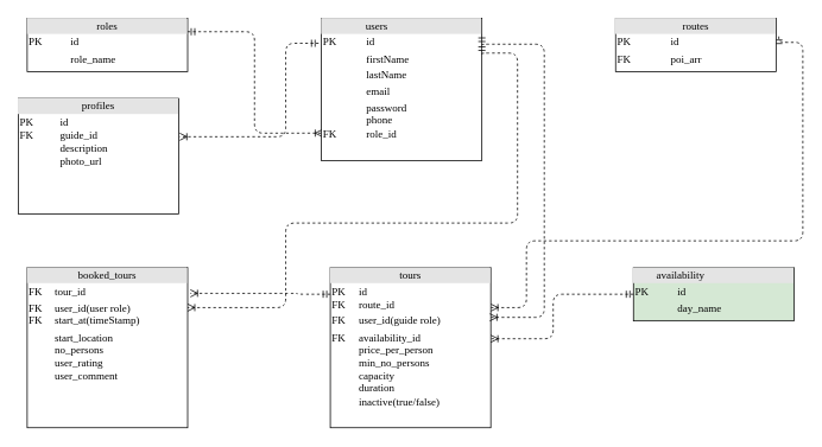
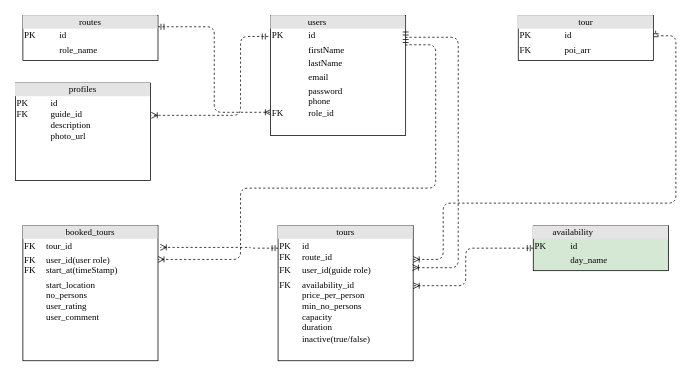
  <mxCell id="0" />
  <mxCell id="1" parent="0" />
- <mxCell id="2" value="&lt;div style=&quot;text-align: center ; box-sizing: border-box ; width: 100% ; background: rgb(228 , 228 , 228) ; padding: 2px&quot;&gt;roles&lt;/div&gt;&lt;table style=&quot;width: 100% ; font-size: 1em&quot; cellpadding=&quot;2&quot; cellspacing=&quot;0&quot;&gt;&lt;tbody&gt;&lt;tr&gt;&lt;td&gt;PK&lt;/td&gt;&lt;td&gt;id&lt;/td&gt;&lt;/tr&gt;&lt;tr&gt;&lt;td&gt;&lt;br&gt;&lt;/td&gt;&lt;td&gt;role_name&lt;/td&gt;&lt;/tr&gt;&lt;tr&gt;&lt;td&gt;&lt;/td&gt;&lt;td&gt;&lt;br&gt;&lt;br&gt;&lt;/td&gt;&lt;/tr&gt;&lt;/tbody&gt;&lt;/table&gt;" style="verticalAlign=top;align=left;overflow=fill;html=1;rounded=0;shadow=0;comic=0;labelBackgroundColor=none;strokeWidth=1;fontFamily=Verdana;fontSize=12" parent="1" vertex="1"><mxGeometry x="30" y="20" width="180" height="60" as="geometry" /></mxCell>
+ <mxCell id="2" value="&lt;div style=&quot;text-align: center ; box-sizing: border-box ; width: 100% ; background: rgb(228 , 228 , 228) ; padding: 2px&quot;&gt;routes&lt;/div&gt;&lt;table style=&quot;width: 100% ; font-size: 1em&quot; cellpadding=&quot;2&quot; cellspacing=&quot;0&quot;&gt;&lt;tbody&gt;&lt;tr&gt;&lt;td&gt;PK&lt;/td&gt;&lt;td&gt;id&lt;/td&gt;&lt;/tr&gt;&lt;tr&gt;&lt;td&gt;&lt;br&gt;&lt;/td&gt;&lt;td&gt;role_name&lt;/td&gt;&lt;/tr&gt;&lt;tr&gt;&lt;td&gt;&lt;/td&gt;&lt;td&gt;&lt;br&gt;&lt;br&gt;&lt;/td&gt;&lt;/tr&gt;&lt;/tbody&gt;&lt;/table&gt;" style="verticalAlign=top;align=left;overflow=fill;html=1;rounded=0;shadow=0;comic=0;labelBackgroundColor=none;strokeWidth=1;fontFamily=Verdana;fontSize=12" parent="1" vertex="1"><mxGeometry x="30" y="20" width="180" height="60" as="geometry" /></mxCell>
  <mxCell id="3" style="edgeStyle=orthogonalEdgeStyle;html=1;dashed=1;labelBackgroundColor=none;startArrow=ERmandOne;endArrow=ERoneToMany;fontFamily=Verdana;fontSize=12;align=left;exitX=1;exitY=0.25;exitDx=0;exitDy=0;entryX=0.006;entryY=0.806;entryDx=0;entryDy=0;entryPerimeter=0;" parent="1" source="2" target="5" edge="1"><mxGeometry relative="1" as="geometry"><mxPoint x="210" y="53" as="sourcePoint" /><mxPoint x="160" y="210" as="targetPoint" /></mxGeometry></mxCell>
  <mxCell id="4" style="edgeStyle=orthogonalEdgeStyle;html=1;dashed=1;labelBackgroundColor=none;startArrow=ERmandOne;endArrow=ERoneToMany;fontFamily=Verdana;fontSize=12;align=left;entryX=1;entryY=0.25;entryDx=0;entryDy=0;exitX=1.017;exitY=0.338;exitDx=0;exitDy=0;exitPerimeter=0;" parent="1" source="9" target="6" edge="1"><mxGeometry relative="1" as="geometry"><mxPoint x="530" y="20" as="sourcePoint" /><Array as="points"><mxPoint x="900" y="47" /><mxPoint x="900" y="270" /><mxPoint x="590" y="270" /><mxPoint x="590" y="345" /></Array></mxGeometry></mxCell>
  <mxCell id="5" value="&lt;div style=&quot;box-sizing: border-box ; width: 100% ; background: #e4e4e4 ; padding: 2px&quot;&gt;&lt;span style=&quot;white-space: pre&quot;&gt;&#09;&lt;/span&gt;&lt;span style=&quot;white-space: pre&quot;&gt;&#09;&lt;/span&gt;users&lt;/div&gt;&lt;table style=&quot;width: 100% ; font-size: 1em&quot; cellpadding=&quot;2&quot; cellspacing=&quot;0&quot;&gt;&lt;tbody&gt;&lt;tr&gt;&lt;td&gt;PK&lt;/td&gt;&lt;td&gt;id&lt;/td&gt;&lt;/tr&gt;&lt;tr&gt;&lt;td&gt;&lt;br&gt;&lt;/td&gt;&lt;td&gt;firstName&lt;/td&gt;&lt;/tr&gt;&lt;tr&gt;&lt;td&gt;&lt;/td&gt;&lt;td&gt;lastName&lt;/td&gt;&lt;/tr&gt;&lt;tr&gt;&lt;td&gt;&lt;br&gt;&lt;/td&gt;&lt;td&gt;email&lt;br&gt;&lt;/td&gt;&lt;/tr&gt;&lt;tr&gt;&lt;td&gt;&lt;br&gt;&lt;br&gt;FK&lt;/td&gt;&lt;td&gt;password&lt;br&gt;phone&lt;br&gt;role_id&lt;/td&gt;&lt;/tr&gt;&lt;tr&gt;&lt;td&gt;&lt;br&gt;&lt;/td&gt;&lt;td&gt;&lt;br&gt;&lt;/td&gt;&lt;/tr&gt;&lt;/tbody&gt;&lt;/table&gt;" style="verticalAlign=top;align=left;overflow=fill;html=1;rounded=0;shadow=0;comic=0;labelBackgroundColor=none;strokeWidth=1;fontFamily=Verdana;fontSize=12" parent="1" vertex="1"><mxGeometry x="360" y="20" width="180" height="160" as="geometry" /></mxCell>
  <mxCell id="6" value="&lt;div style=&quot;text-align: center; box-sizing: border-box; width: 100%; background: rgb(228, 228, 228); padding: 2px;&quot;&gt;tours&lt;/div&gt;&lt;table style=&quot;width: 100% ; font-size: 1em&quot; cellpadding=&quot;2&quot; cellspacing=&quot;0&quot;&gt;&lt;tbody&gt;&lt;tr&gt;&lt;td&gt;PK&lt;br&gt;FK&lt;/td&gt;&lt;td&gt;id&lt;br&gt;route_id&lt;/td&gt;&lt;/tr&gt;&lt;tr&gt;&lt;td&gt;FK&lt;/td&gt;&lt;td&gt;user_id(guide role)&lt;/td&gt;&lt;/tr&gt;&lt;tr&gt;&lt;td&gt;FK&lt;br&gt;&lt;br&gt;&lt;br&gt;&lt;br&gt;&amp;nbsp;&lt;br&gt;&lt;br&gt;&lt;br&gt;&amp;nbsp; &amp;nbsp; &amp;nbsp;&lt;br&gt;&lt;br&gt;&lt;br&gt;&lt;/td&gt;&lt;td&gt;availability_id&lt;br&gt;price_per_person&lt;br&gt;min_no_persons&lt;br&gt;capacity&lt;br&gt;duration&lt;br&gt;inactive(true/false)&lt;br&gt;&lt;br&gt;&lt;br&gt;&lt;br&gt;&lt;br&gt;&lt;/td&gt;&lt;/tr&gt;&lt;/tbody&gt;&lt;/table&gt;" style="verticalAlign=top;align=left;overflow=fill;html=1;rounded=0;shadow=0;comic=0;labelBackgroundColor=none;strokeWidth=1;fontFamily=Verdana;fontSize=12" parent="1" vertex="1"><mxGeometry x="370" y="300" width="180" height="180" as="geometry" /></mxCell>
  <mxCell id="7" value="&lt;div style=&quot;box-sizing: border-box ; width: 100% ; background: #e4e4e4 ; padding: 2px&quot;&gt;&lt;span style=&quot;white-space: pre&quot;&gt;&#09;&lt;/span&gt;availability&lt;/div&gt;&lt;table style=&quot;width: 100% ; font-size: 1em&quot; cellpadding=&quot;2&quot; cellspacing=&quot;0&quot;&gt;&lt;tbody&gt;&lt;tr&gt;&lt;td&gt;PK&lt;/td&gt;&lt;td&gt;id&lt;/td&gt;&lt;/tr&gt;&lt;tr&gt;&lt;td&gt;&lt;br&gt;&lt;/td&gt;&lt;td&gt;day_name&lt;/td&gt;&lt;/tr&gt;&lt;tr&gt;&lt;td&gt;&lt;/td&gt;&lt;td&gt;&lt;br&gt;&lt;/td&gt;&lt;/tr&gt;&lt;/tbody&gt;&lt;/table&gt;" style="verticalAlign=top;align=left;overflow=fill;html=1;rounded=0;shadow=0;comic=0;labelBackgroundColor=none;strokeWidth=1;fontFamily=Verdana;fontSize=12;fillColor=#d5e8d4;" parent="1" vertex="1"><mxGeometry x="710" y="300" width="180" height="60" as="geometry" /></mxCell>
  <mxCell id="8" style="edgeStyle=orthogonalEdgeStyle;html=1;dashed=1;labelBackgroundColor=none;startArrow=ERmandOne;endArrow=ERoneToMany;fontFamily=Verdana;fontSize=12;align=left;exitX=0;exitY=0.5;exitDx=0;exitDy=0;" parent="1" source="7" edge="1"><mxGeometry relative="1" as="geometry"><mxPoint x="560" y="320" as="sourcePoint" /><Array as="points"><mxPoint x="620" y="330" /><mxPoint x="620" y="380" /></Array><mxPoint x="550" y="380" as="targetPoint" /></mxGeometry></mxCell>
- <mxCell id="9" value="&lt;div style=&quot;text-align: center; box-sizing: border-box; width: 100%; background: rgb(228, 228, 228); padding: 2px;&quot;&gt;&lt;span style=&quot;&quot;&gt;&#09;&lt;/span&gt;&lt;span style=&quot;&quot;&gt;&#09;&lt;/span&gt;routes&lt;/div&gt;&lt;table style=&quot;font-size: 1em; width: 180px;&quot; cellpadding=&quot;2&quot; cellspacing=&quot;0&quot;&gt;&lt;tbody&gt;&lt;tr&gt;&lt;td&gt;PK&lt;/td&gt;&lt;td&gt;id&lt;/td&gt;&lt;/tr&gt;&lt;tr&gt;&lt;td&gt;FK&lt;br&gt;&lt;/td&gt;&lt;td&gt;poi_arr&lt;br&gt;&lt;/td&gt;&lt;/tr&gt;&lt;/tbody&gt;&lt;/table&gt;&lt;table style=&quot;width: 100% ; font-size: 1em&quot; cellpadding=&quot;2&quot; cellspacing=&quot;0&quot;&gt;&lt;tbody&gt;&lt;/tbody&gt;&lt;/table&gt;" style="verticalAlign=top;align=left;overflow=fill;html=1;rounded=0;shadow=0;comic=0;labelBackgroundColor=none;strokeWidth=1;fontFamily=Verdana;fontSize=12" parent="1" vertex="1"><mxGeometry x="690" y="20" width="180" height="60" as="geometry" /></mxCell>
+ <mxCell id="9" value="&lt;div style=&quot;text-align: center; box-sizing: border-box; width: 100%; background: rgb(228, 228, 228); padding: 2px;&quot;&gt;&lt;span style=&quot;&quot;&gt;&#09;&lt;/span&gt;&lt;span style=&quot;&quot;&gt;&#09;&lt;/span&gt;tour&lt;/div&gt;&lt;table style=&quot;font-size: 1em; width: 180px;&quot; cellpadding=&quot;2&quot; cellspacing=&quot;0&quot;&gt;&lt;tbody&gt;&lt;tr&gt;&lt;td&gt;PK&lt;/td&gt;&lt;td&gt;id&lt;/td&gt;&lt;/tr&gt;&lt;tr&gt;&lt;td&gt;FK&lt;br&gt;&lt;/td&gt;&lt;td&gt;poi_arr&lt;br&gt;&lt;/td&gt;&lt;/tr&gt;&lt;/tbody&gt;&lt;/table&gt;&lt;table style=&quot;width: 100% ; font-size: 1em&quot; cellpadding=&quot;2&quot; cellspacing=&quot;0&quot;&gt;&lt;tbody&gt;&lt;/tbody&gt;&lt;/table&gt;" style="verticalAlign=top;align=left;overflow=fill;html=1;rounded=0;shadow=0;comic=0;labelBackgroundColor=none;strokeWidth=1;fontFamily=Verdana;fontSize=12" parent="1" vertex="1"><mxGeometry x="690" y="20" width="180" height="60" as="geometry" /></mxCell>
  <mxCell id="10" style="edgeStyle=orthogonalEdgeStyle;html=1;dashed=1;labelBackgroundColor=none;startArrow=ERmandOne;endArrow=ERoneToMany;fontFamily=Verdana;fontSize=12;align=left;entryX=0.994;entryY=0.311;entryDx=0;entryDy=0;entryPerimeter=0;" parent="1" target="6" edge="1"><mxGeometry relative="1" as="geometry"><mxPoint x="540" y="50" as="sourcePoint" /><mxPoint x="620" y="380" as="targetPoint" /><Array as="points"><mxPoint x="540" y="49" /><mxPoint x="610" y="49" /><mxPoint x="610" y="356" /></Array></mxGeometry></mxCell>
  <mxCell id="11" value="&lt;div style=&quot;text-align: center; box-sizing: border-box; width: 100%; background: rgb(228, 228, 228); padding: 2px;&quot;&gt;booked_tours&lt;/div&gt;&lt;table style=&quot;width: 100% ; font-size: 1em&quot; cellpadding=&quot;2&quot; cellspacing=&quot;0&quot;&gt;&lt;tbody&gt;&lt;tr&gt;&lt;td&gt;FK&lt;/td&gt;&lt;td&gt;tour_id&lt;/td&gt;&lt;/tr&gt;&lt;tr&gt;&lt;td&gt;FK&lt;br&gt;FK&lt;/td&gt;&lt;td&gt;user_id(user role)&lt;br&gt;start_at(timeStamp)&lt;/td&gt;&lt;/tr&gt;&lt;tr&gt;&lt;td&gt;&lt;/td&gt;&lt;td&gt;start_location&lt;br&gt;no_persons&lt;br&gt;user_rating&lt;br&gt;user_comment&lt;br&gt;&lt;br&gt;&lt;br&gt;&lt;br&gt;&lt;br&gt;&lt;br&gt;&lt;br&gt;&lt;br&gt;&lt;br&gt;&lt;br&gt;&lt;/td&gt;&lt;/tr&gt;&lt;/tbody&gt;&lt;/table&gt;" style="verticalAlign=top;align=left;overflow=fill;html=1;rounded=0;shadow=0;comic=0;labelBackgroundColor=none;strokeWidth=1;fontFamily=Verdana;fontSize=12" parent="1" vertex="1"><mxGeometry x="30" y="300" width="180" height="180" as="geometry" /></mxCell>
  <mxCell id="12" style="edgeStyle=orthogonalEdgeStyle;html=1;dashed=1;labelBackgroundColor=none;startArrow=ERmandOne;endArrow=ERoneToMany;fontFamily=Verdana;fontSize=12;align=left;entryX=1;entryY=0.25;entryDx=0;entryDy=0;exitX=1;exitY=0.25;exitDx=0;exitDy=0;" parent="1" source="5" target="11" edge="1"><mxGeometry relative="1" as="geometry"><mxPoint x="560" y="59" as="sourcePoint" /><mxPoint x="250" y="250" as="targetPoint" /><Array as="points"><mxPoint x="540" y="59" /><mxPoint x="580" y="59" /><mxPoint x="580" y="250" /><mxPoint x="320" y="250" /><mxPoint x="320" y="345" /></Array></mxGeometry></mxCell>
  <mxCell id="13" value="&lt;div style=&quot;text-align: center ; box-sizing: border-box ; width: 100% ; background: rgb(228 , 228 , 228) ; padding: 2px&quot;&gt;profiles&lt;/div&gt;&lt;table style=&quot;width: 100% ; font-size: 1em&quot; cellpadding=&quot;2&quot; cellspacing=&quot;0&quot;&gt;&lt;tbody&gt;&lt;tr&gt;&lt;td&gt;PK&lt;br&gt;FK&lt;br&gt;&lt;br&gt;&lt;br&gt;&lt;/td&gt;&lt;td&gt;id&lt;br&gt;guide_id&lt;br&gt;description&lt;br&gt;photo_url&lt;/td&gt;&lt;/tr&gt;&lt;tr&gt;&lt;td&gt;&lt;br&gt;&lt;/td&gt;&lt;td&gt;&lt;br&gt;&lt;/td&gt;&lt;/tr&gt;&lt;tr&gt;&lt;td&gt;&lt;/td&gt;&lt;td&gt;&lt;br&gt;&lt;br&gt;&lt;/td&gt;&lt;/tr&gt;&lt;/tbody&gt;&lt;/table&gt;" style="verticalAlign=top;align=left;overflow=fill;html=1;rounded=0;shadow=0;comic=0;labelBackgroundColor=none;strokeWidth=1;fontFamily=Verdana;fontSize=12" parent="1" vertex="1"><mxGeometry x="20" y="110" width="180" height="130" as="geometry" /></mxCell>
  <mxCell id="14" style="edgeStyle=orthogonalEdgeStyle;html=1;dashed=1;labelBackgroundColor=none;startArrow=ERmandOne;endArrow=ERoneToMany;fontFamily=Verdana;fontSize=12;align=left;entryX=1.006;entryY=0.331;entryDx=0;entryDy=0;entryPerimeter=0;exitX=-0.017;exitY=0.175;exitDx=0;exitDy=0;exitPerimeter=0;" parent="1" source="5" target="13" edge="1"><mxGeometry relative="1" as="geometry"><mxPoint x="360" y="60" as="sourcePoint" /><mxPoint x="40" y="355" as="targetPoint" /><Array as="points"><mxPoint x="320" y="48" /><mxPoint x="320" y="153" /></Array></mxGeometry></mxCell>
  <mxCell id="15" style="edgeStyle=orthogonalEdgeStyle;html=1;dashed=1;labelBackgroundColor=none;startArrow=ERmandOne;endArrow=ERoneToMany;fontFamily=Verdana;fontSize=12;align=left;entryX=1.017;entryY=0.161;entryDx=0;entryDy=0;entryPerimeter=0;exitX=-0.017;exitY=0.175;exitDx=0;exitDy=0;exitPerimeter=0;" parent="1" target="11" edge="1"><mxGeometry relative="1" as="geometry"><mxPoint x="370" y="330" as="sourcePoint" /><mxPoint x="224.14" y="435.03" as="targetPoint" /><Array as="points"><mxPoint x="333" y="330" /></Array></mxGeometry></mxCell>
